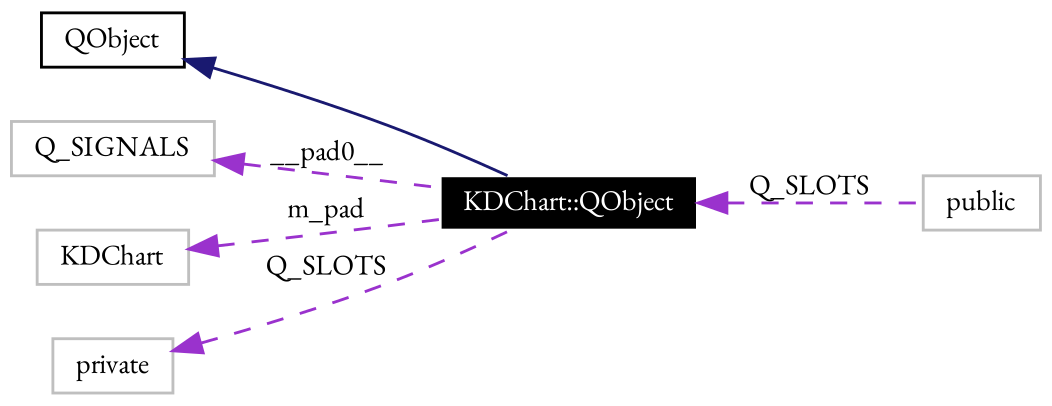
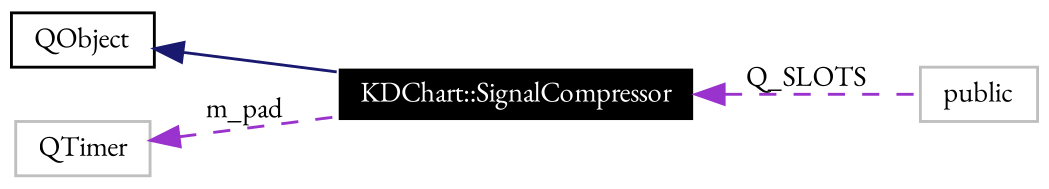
  digraph {
    fontname="EB Garamond"
    rankdir=LR
    node [color=grey75 fontname="EB Garamond" fontsize=10 shape=record]
    edge [color=darkorchid3 dir=back fontname="EB Garamond" fontsize=10 labelfontname=Helvetica labelfontsize=10 style=dashed]
-   n1 [color=white fillcolor=black fontcolor=white height=0.2 label="KDChart::QObject" style=filled width=0.4]
+   n1 [color=white fillcolor=black fontcolor=white height=0.2 label="KDChart::SignalCompressor" style=filled width=0.4]
    n2 [height=0.2 label=public width=0.4]
    n3 [color=black height=0.2 label=QObject width=0.4]
-   n4 [height=0.2 label=Q_SIGNALS width=0.4]
-   n5 [height=0.2 label=KDChart width=0.4]
-   n6 [height=0.2 label=private width=0.4]
+   n5 [height=0.2 label=QTimer width=0.4]
    n1 -> n2 [label=Q_SLOTS]
    n3 -> n1 [color=midnightblue style=solid]
-   n4 -> n1 [label=__pad0__]
    n5 -> n1 [label=m_pad]
-   n6 -> n1 [label=Q_SLOTS]
  }
